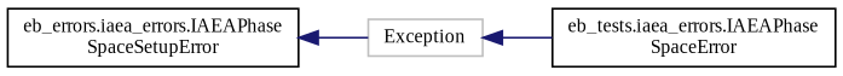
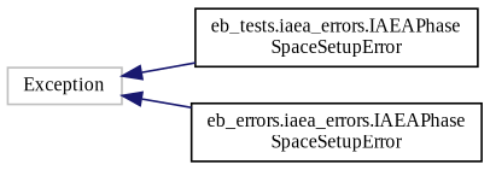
  digraph {
    fontname="Liberation Serif"
    rankdir=LR
    node [color=black fillcolor=white fontname="Liberation Serif" fontsize=10 shape=record style=filled]
    edge [color=midnightblue dir=back fontname="Liberation Serif" fontsize=10 labelfontname=Helvetica labelfontsize=10 style=solid]
    n1 [color=grey75 height=0.2 label=Exception width=0.4]
-   n2 [height=0.2 label="eb_tests.iaea_errors.IAEAPhase\lSpaceError" width=0.4]
+   n2 [height=0.2 label="eb_tests.iaea_errors.IAEAPhase\lSpaceSetupError" width=0.4]
    n3 [height=0.2 label="eb_errors.iaea_errors.IAEAPhase\lSpaceSetupError" width=0.4]
    n1 -> n2
-   n3 -> n1
+   n1 -> n3
  }
